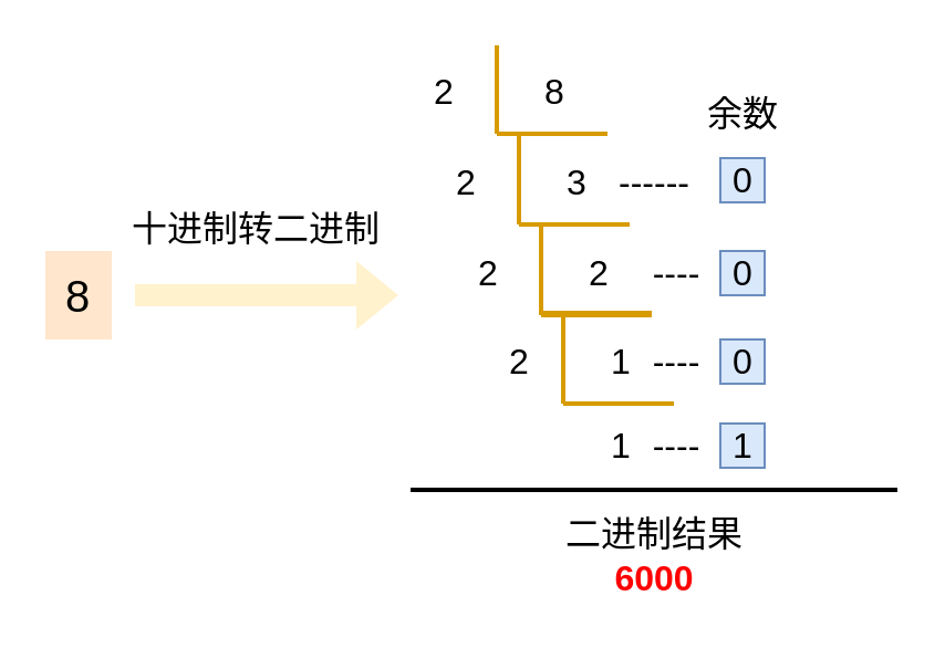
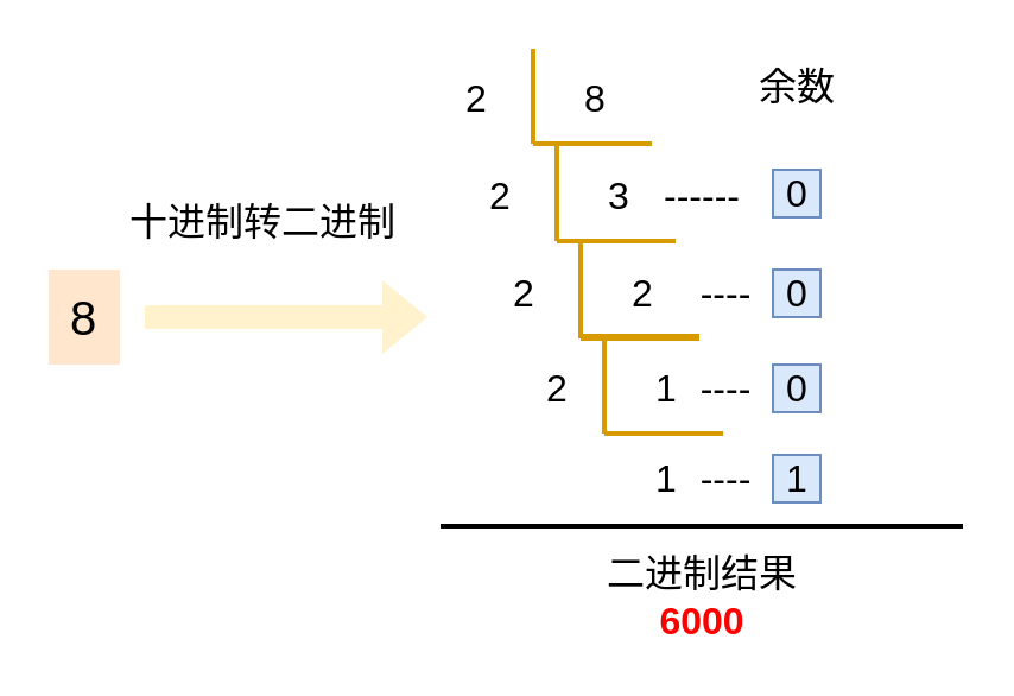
  <mxCell id="0" />
  <mxCell id="1" parent="0" />
  <mxCell id="2" value="8" style="rounded=0;whiteSpace=wrap;html=1;fontSize=20;fillColor=#ffe6cc;strokeColor=none;" parent="1" vertex="1"><mxGeometry x="20" y="113" width="30" height="40" as="geometry" /></mxCell>
  <mxCell id="3" value="" style="endArrow=none;html=1;fontSize=16;fillColor=#ffe6cc;strokeColor=#d79b00;strokeWidth=2;" parent="1" edge="1"><mxGeometry width="50" height="50" relative="1" as="geometry"><mxPoint x="224" y="60" as="sourcePoint" /><mxPoint x="224" y="20" as="targetPoint" /></mxGeometry></mxCell>
  <mxCell id="4" value="" style="endArrow=none;html=1;fontSize=16;fillColor=#ffe6cc;strokeColor=#d79b00;strokeWidth=2;" parent="1" edge="1"><mxGeometry width="50" height="50" relative="1" as="geometry"><mxPoint x="224" y="60" as="sourcePoint" /><mxPoint x="274" y="60" as="targetPoint" /></mxGeometry></mxCell>
  <mxCell id="5" value="8" style="text;html=1;align=center;verticalAlign=middle;resizable=0;points=[];autosize=1;fontSize=16;" parent="1" vertex="1"><mxGeometry x="240" y="31" width="20" height="20" as="geometry" /></mxCell>
  <mxCell id="6" value="2" style="text;html=1;align=center;verticalAlign=middle;resizable=0;points=[];autosize=1;fontSize=16;" parent="1" vertex="1"><mxGeometry x="190" y="31" width="20" height="20" as="geometry" /></mxCell>
  <mxCell id="7" value="" style="endArrow=none;html=1;fontSize=16;fillColor=#ffe6cc;strokeColor=#d79b00;strokeWidth=2;" parent="1" edge="1"><mxGeometry width="50" height="50" relative="1" as="geometry"><mxPoint x="234" y="101" as="sourcePoint" /><mxPoint x="234" y="61" as="targetPoint" /></mxGeometry></mxCell>
  <mxCell id="8" value="" style="endArrow=none;html=1;fontSize=16;fillColor=#ffe6cc;strokeColor=#d79b00;strokeWidth=2;" parent="1" edge="1"><mxGeometry width="50" height="50" relative="1" as="geometry"><mxPoint x="234" y="101" as="sourcePoint" /><mxPoint x="284" y="101" as="targetPoint" /></mxGeometry></mxCell>
  <mxCell id="9" value="3" style="text;html=1;align=center;verticalAlign=middle;resizable=0;points=[];autosize=1;fontSize=16;" parent="1" vertex="1"><mxGeometry x="250" y="72" width="20" height="20" as="geometry" /></mxCell>
  <mxCell id="10" value="2" style="text;html=1;align=center;verticalAlign=middle;resizable=0;points=[];autosize=1;fontSize=16;" parent="1" vertex="1"><mxGeometry x="200" y="72" width="20" height="20" as="geometry" /></mxCell>
  <mxCell id="11" value="" style="endArrow=none;html=1;fontSize=16;fillColor=#ffe6cc;strokeColor=#d79b00;strokeWidth=2;" parent="1" edge="1"><mxGeometry width="50" height="50" relative="1" as="geometry"><mxPoint x="234" y="101" as="sourcePoint" /><mxPoint x="284" y="101" as="targetPoint" /></mxGeometry></mxCell>
  <mxCell id="12" value="" style="endArrow=none;html=1;fontSize=16;fillColor=#ffe6cc;strokeColor=#d79b00;strokeWidth=2;" parent="1" edge="1"><mxGeometry width="50" height="50" relative="1" as="geometry"><mxPoint x="244" y="142" as="sourcePoint" /><mxPoint x="244" y="102" as="targetPoint" /></mxGeometry></mxCell>
  <mxCell id="13" value="" style="endArrow=none;html=1;fontSize=16;fillColor=#ffe6cc;strokeColor=#d79b00;strokeWidth=2;" parent="1" edge="1"><mxGeometry width="50" height="50" relative="1" as="geometry"><mxPoint x="244" y="142" as="sourcePoint" /><mxPoint x="294" y="142" as="targetPoint" /></mxGeometry></mxCell>
  <mxCell id="14" value="2" style="text;html=1;align=center;verticalAlign=middle;resizable=0;points=[];autosize=1;fontSize=16;" parent="1" vertex="1"><mxGeometry x="260" y="113" width="20" height="20" as="geometry" /></mxCell>
  <mxCell id="15" value="2" style="text;html=1;align=center;verticalAlign=middle;resizable=0;points=[];autosize=1;fontSize=16;" parent="1" vertex="1"><mxGeometry x="210" y="113" width="20" height="20" as="geometry" /></mxCell>
  <mxCell id="16" value="" style="endArrow=none;html=1;fontSize=16;fillColor=#ffe6cc;strokeColor=#d79b00;strokeWidth=2;" parent="1" edge="1"><mxGeometry width="50" height="50" relative="1" as="geometry"><mxPoint x="244" y="141" as="sourcePoint" /><mxPoint x="294" y="141" as="targetPoint" /></mxGeometry></mxCell>
  <mxCell id="17" value="" style="endArrow=none;html=1;fontSize=16;fillColor=#ffe6cc;strokeColor=#d79b00;strokeWidth=2;" parent="1" edge="1"><mxGeometry width="50" height="50" relative="1" as="geometry"><mxPoint x="244" y="141" as="sourcePoint" /><mxPoint x="294" y="141" as="targetPoint" /></mxGeometry></mxCell>
  <mxCell id="18" value="" style="endArrow=none;html=1;fontSize=16;fillColor=#ffe6cc;strokeColor=#d79b00;strokeWidth=2;" parent="1" edge="1"><mxGeometry width="50" height="50" relative="1" as="geometry"><mxPoint x="254" y="182" as="sourcePoint" /><mxPoint x="254" y="142" as="targetPoint" /></mxGeometry></mxCell>
  <mxCell id="19" value="" style="endArrow=none;html=1;fontSize=16;fillColor=#ffe6cc;strokeColor=#d79b00;strokeWidth=2;" parent="1" edge="1"><mxGeometry width="50" height="50" relative="1" as="geometry"><mxPoint x="254" y="182" as="sourcePoint" /><mxPoint x="304" y="182" as="targetPoint" /></mxGeometry></mxCell>
  <mxCell id="20" value="1" style="text;html=1;align=center;verticalAlign=middle;resizable=0;points=[];autosize=1;fontSize=16;" parent="1" vertex="1"><mxGeometry x="270" y="153" width="20" height="20" as="geometry" /></mxCell>
  <mxCell id="21" value="2" style="text;html=1;align=center;verticalAlign=middle;resizable=0;points=[];autosize=1;fontSize=16;" parent="1" vertex="1"><mxGeometry x="224" y="153" width="20" height="20" as="geometry" /></mxCell>
  <mxCell id="22" value="0" style="text;html=1;align=center;verticalAlign=middle;resizable=0;points=[];autosize=1;fontSize=16;fillColor=#dae8fc;strokeColor=#6c8ebf;" parent="1" vertex="1"><mxGeometry x="325" y="71" width="20" height="20" as="geometry" /></mxCell>
  <mxCell id="23" value="0" style="text;html=1;align=center;verticalAlign=middle;resizable=0;points=[];autosize=1;fontSize=16;fillColor=#dae8fc;strokeColor=#6c8ebf;" parent="1" vertex="1"><mxGeometry x="325" y="113" width="20" height="20" as="geometry" /></mxCell>
  <mxCell id="24" value="0" style="text;html=1;align=center;verticalAlign=middle;resizable=0;points=[];autosize=1;fontSize=16;fillColor=#dae8fc;strokeColor=#6c8ebf;" parent="1" vertex="1"><mxGeometry x="325" y="153" width="20" height="20" as="geometry" /></mxCell>
  <mxCell id="25" value="1" style="text;html=1;align=center;verticalAlign=middle;resizable=0;points=[];autosize=1;fontSize=16;fillColor=#dae8fc;strokeColor=#6c8ebf;" parent="1" vertex="1"><mxGeometry x="325" y="191" width="20" height="20" as="geometry" /></mxCell>
  <mxCell id="26" value="1" style="text;html=1;align=center;verticalAlign=middle;resizable=0;points=[];autosize=1;fontSize=16;" parent="1" vertex="1"><mxGeometry x="270" y="191" width="20" height="20" as="geometry" /></mxCell>
- <mxCell id="27" value="余数" style="text;html=1;align=center;verticalAlign=middle;resizable=0;points=[];autosize=1;fontSize=16;" parent="1" vertex="1"><mxGeometry x="310" y="41" width="50" height="20" as="geometry" /></mxCell>
+ <mxCell id="27" value="余数" style="text;html=1;align=center;verticalAlign=middle;resizable=0;points=[];autosize=1;fontSize=16;" parent="1" vertex="1"><mxGeometry x="310" y="26" width="50" height="20" as="geometry" /></mxCell>
  <mxCell id="28" value="------" style="text;html=1;align=center;verticalAlign=middle;resizable=0;points=[];autosize=1;fontSize=16;" parent="1" vertex="1"><mxGeometry x="270" y="72" width="50" height="20" as="geometry" /></mxCell>
  <mxCell id="29" value="----" style="text;html=1;align=center;verticalAlign=middle;resizable=0;points=[];autosize=1;fontSize=16;" parent="1" vertex="1"><mxGeometry x="285" y="113" width="40" height="20" as="geometry" /></mxCell>
  <mxCell id="30" value="----" style="text;html=1;align=center;verticalAlign=middle;resizable=0;points=[];autosize=1;fontSize=16;" parent="1" vertex="1"><mxGeometry x="285" y="153" width="40" height="20" as="geometry" /></mxCell>
  <mxCell id="31" value="----" style="text;html=1;align=center;verticalAlign=middle;resizable=0;points=[];autosize=1;fontSize=16;" parent="1" vertex="1"><mxGeometry x="285" y="191" width="40" height="20" as="geometry" /></mxCell>
  <mxCell id="32" value="" style="endArrow=none;html=1;strokeWidth=2;fontSize=16;" parent="1" edge="1"><mxGeometry width="50" height="50" relative="1" as="geometry"><mxPoint x="185" y="221" as="sourcePoint" /><mxPoint x="405" y="221" as="targetPoint" /></mxGeometry></mxCell>
  <mxCell id="33" value="二进制结果&lt;br&gt;&lt;font color=&quot;#ff0000&quot;&gt;&lt;b&gt;6000&lt;/b&gt;&lt;/font&gt;" style="text;html=1;align=center;verticalAlign=middle;resizable=0;points=[];autosize=1;fontSize=16;" parent="1" vertex="1"><mxGeometry x="245" y="231" width="100" height="40" as="geometry" /></mxCell>
  <mxCell id="34" value="" style="shape=flexArrow;endArrow=classic;html=1;strokeWidth=1;fontSize=16;fillColor=#fff2cc;strokeColor=none;" parent="1" edge="1"><mxGeometry width="50" height="50" relative="1" as="geometry"><mxPoint x="60" y="133" as="sourcePoint" /><mxPoint x="180" y="133" as="targetPoint" /></mxGeometry></mxCell>
- <mxCell id="35" value="十进制转二进制" style="text;html=1;align=center;verticalAlign=middle;resizable=0;points=[];autosize=1;fontSize=16;" parent="1" vertex="1"><mxGeometry x="50" y="93" width="130" height="20" as="geometry" /></mxCell>
+ <mxCell id="35" value="十进制转二进制" style="text;html=1;align=center;verticalAlign=middle;resizable=0;points=[];autosize=1;fontSize=16;" parent="1" vertex="1"><mxGeometry x="45" y="83" width="130" height="20" as="geometry" /></mxCell>
